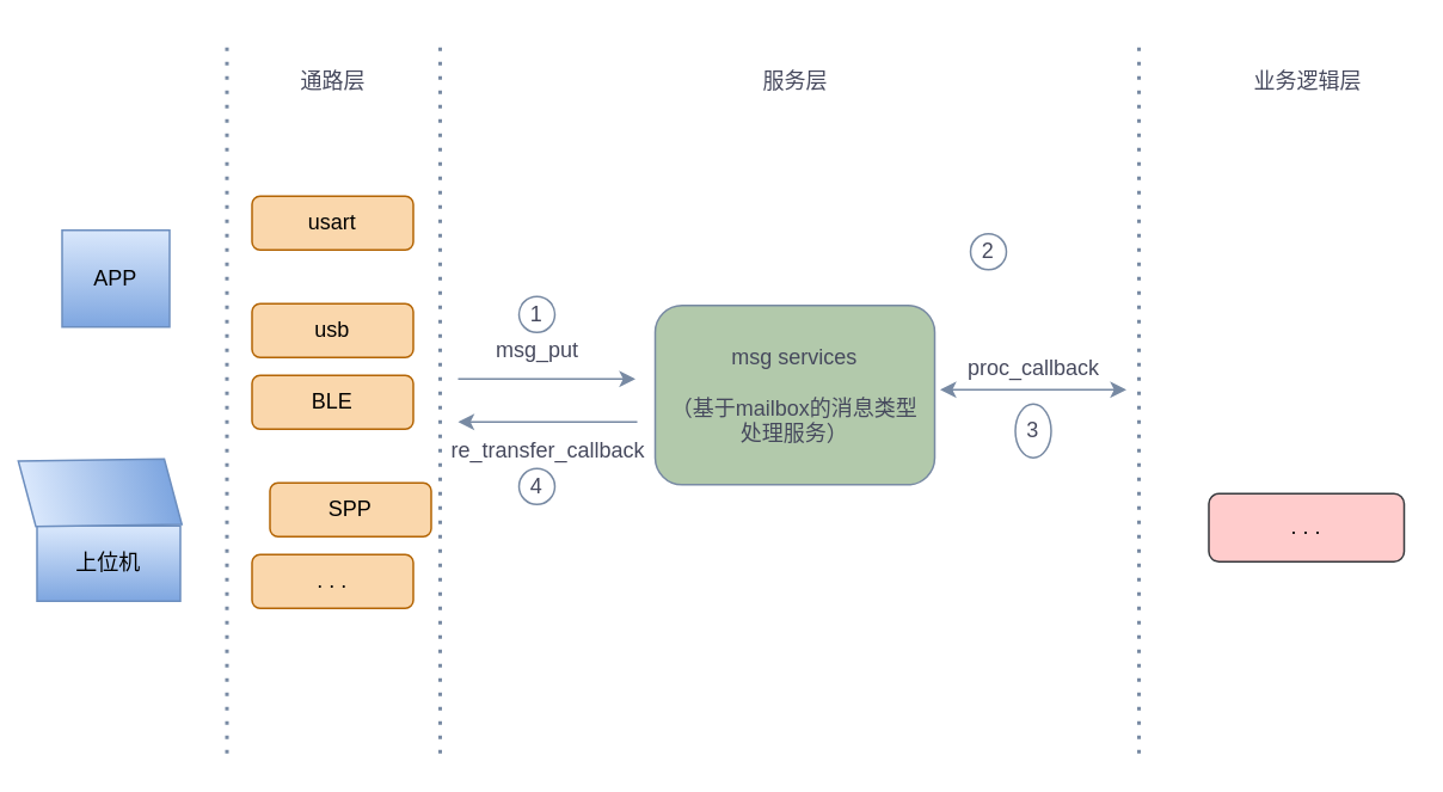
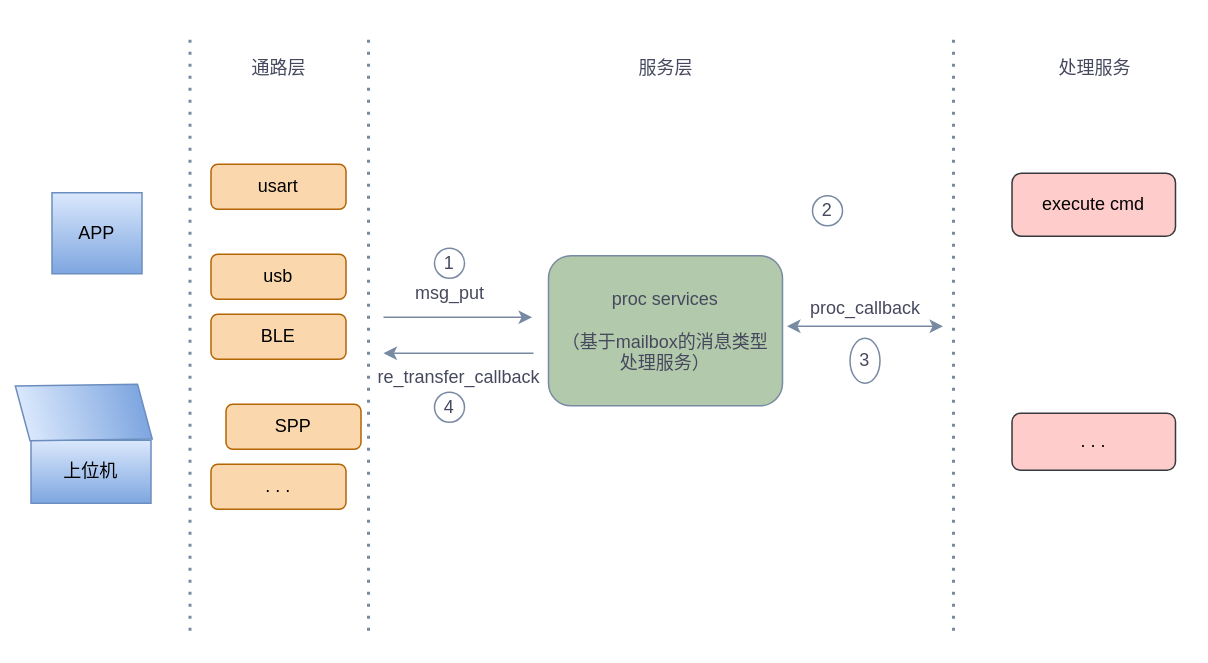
  <mxCell id="0" />
  <mxCell id="1" parent="0" />
  <mxCell id="2" value="" style="endArrow=none;dashed=1;html=1;dashPattern=1 3;strokeWidth=2;rounded=0;strokeColor=#788AA3;fontColor=#46495D;" edge="1" parent="1"><mxGeometry width="50" height="50" relative="1" as="geometry"><mxPoint x="245" y="420" as="sourcePoint" /><mxPoint x="245" y="20" as="targetPoint" /></mxGeometry></mxCell>
- <mxCell id="3" value="msg services&lt;br&gt;&lt;br&gt;（基于mailbox的消息类型&lt;br&gt;处理服务）" style="rounded=1;whiteSpace=wrap;html=1;fillColor=#B2C9AB;strokeColor=#788AA3;fontColor=#46495D;" vertex="1" parent="1"><mxGeometry x="365" y="170" width="156" height="100" as="geometry" /></mxCell>
+ <mxCell id="3" value="proc services&lt;br&gt;&lt;br&gt;（基于mailbox的消息类型&lt;br&gt;处理服务）" style="rounded=1;whiteSpace=wrap;html=1;fillColor=#B2C9AB;strokeColor=#788AA3;fontColor=#46495D;" vertex="1" parent="1"><mxGeometry x="365" y="170" width="156" height="100" as="geometry" /></mxCell>
  <mxCell id="4" value="" style="endArrow=none;dashed=1;html=1;dashPattern=1 3;strokeWidth=2;rounded=0;strokeColor=#788AA3;fontColor=#46495D;" edge="1" parent="1"><mxGeometry width="50" height="50" relative="1" as="geometry"><mxPoint x="635" y="420" as="sourcePoint" /><mxPoint x="635" y="20" as="targetPoint" /></mxGeometry></mxCell>
  <mxCell id="5" value="" style="endArrow=classic;html=1;rounded=0;strokeColor=#788AA3;fontColor=#46495D;" edge="1" parent="1"><mxGeometry width="50" height="50" relative="1" as="geometry"><mxPoint x="255" y="211" as="sourcePoint" /><mxPoint x="354" y="211" as="targetPoint" /><Array as="points"><mxPoint x="304" y="211" /></Array></mxGeometry></mxCell>
  <mxCell id="6" value="" style="endArrow=classic;html=1;rounded=0;strokeColor=#788AA3;fontColor=#46495D;" edge="1" parent="1"><mxGeometry width="50" height="50" relative="1" as="geometry"><mxPoint x="355" y="235" as="sourcePoint" /><mxPoint x="255" y="235" as="targetPoint" /></mxGeometry></mxCell>
  <mxCell id="7" value="" style="endArrow=classic;startArrow=classic;html=1;rounded=0;strokeColor=#788AA3;fontColor=#46495D;" edge="1" parent="1"><mxGeometry width="50" height="50" relative="1" as="geometry"><mxPoint x="524" y="217" as="sourcePoint" /><mxPoint x="628" y="217" as="targetPoint" /></mxGeometry></mxCell>
  <mxCell id="8" value="msg_put" style="text;html=1;align=center;verticalAlign=middle;resizable=0;points=[];autosize=1;strokeColor=none;fillColor=none;fontColor=#46495D;" vertex="1" parent="1"><mxGeometry x="269" y="185" width="60" height="20" as="geometry" /></mxCell>
  <mxCell id="9" value="4" style="ellipse;whiteSpace=wrap;html=1;aspect=fixed;rounded=0;sketch=0;fontColor=#46495D;strokeColor=#788AA3;fillColor=#FFFFFF;" vertex="1" parent="1"><mxGeometry x="289" y="261" width="20" height="20" as="geometry" /></mxCell>
  <mxCell id="10" value="3" style="ellipse;whiteSpace=wrap;html=1;aspect=fixed;rounded=0;sketch=0;fontColor=#46495D;strokeColor=#788AA3;fillColor=#FFFFFF;" vertex="1" parent="1"><mxGeometry x="566" y="225" width="20" height="30" as="geometry" /></mxCell>
  <mxCell id="11" value="2" style="ellipse;whiteSpace=wrap;html=1;aspect=fixed;rounded=0;sketch=0;fontColor=#46495D;strokeColor=#788AA3;fillColor=#FFFFFF;" vertex="1" parent="1"><mxGeometry x="541" y="130" width="20" height="20" as="geometry" /></mxCell>
  <mxCell id="12" value="1" style="ellipse;whiteSpace=wrap;html=1;aspect=fixed;rounded=0;sketch=0;fontColor=#46495D;strokeColor=#788AA3;fillColor=#FFFFFF;" vertex="1" parent="1"><mxGeometry x="289" y="165" width="20" height="20" as="geometry" /></mxCell>
  <mxCell id="13" value="proc_callback" style="text;html=1;align=center;verticalAlign=middle;resizable=0;points=[];autosize=1;strokeColor=none;fillColor=none;fontColor=#46495D;" vertex="1" parent="1"><mxGeometry x="531" y="195" width="90" height="20" as="geometry" /></mxCell>
  <mxCell id="14" value="&lt;span style=&quot;text-align: left&quot;&gt;re_transfer_callback&lt;/span&gt;" style="text;html=1;align=center;verticalAlign=middle;resizable=0;points=[];autosize=1;strokeColor=none;fillColor=none;fontColor=#46495D;" vertex="1" parent="1"><mxGeometry x="245" y="241" width="120" height="20" as="geometry" /></mxCell>
+ <mxCell id="15" value="execute cmd" style="rounded=1;whiteSpace=wrap;html=1;sketch=0;fillColor=#ffcccc;strokeColor=#36393d;" vertex="1" parent="1"><mxGeometry x="674" y="115" width="109" height="42" as="geometry" /></mxCell>
  <mxCell id="16" value=". . ." style="rounded=1;whiteSpace=wrap;html=1;sketch=0;fillColor=#ffcccc;strokeColor=#36393d;" vertex="1" parent="1"><mxGeometry x="674" y="275" width="109" height="38" as="geometry" /></mxCell>
  <mxCell id="17" value="" style="endArrow=none;dashed=1;html=1;dashPattern=1 3;strokeWidth=2;rounded=0;strokeColor=#788AA3;fontColor=#46495D;" edge="1" parent="1"><mxGeometry width="50" height="50" relative="1" as="geometry"><mxPoint x="126" y="420" as="sourcePoint" /><mxPoint x="126" y="20" as="targetPoint" /></mxGeometry></mxCell>
  <mxCell id="18" value="usart" style="rounded=1;whiteSpace=wrap;html=1;sketch=0;fillColor=#fad7ac;strokeColor=#b46504;" vertex="1" parent="1"><mxGeometry x="140" y="109" width="90" height="30" as="geometry" /></mxCell>
  <mxCell id="19" value="usb" style="rounded=1;whiteSpace=wrap;html=1;sketch=0;fillColor=#fad7ac;strokeColor=#b46504;" vertex="1" parent="1"><mxGeometry x="140" y="169" width="90" height="30" as="geometry" /></mxCell>
  <mxCell id="20" value="BLE" style="rounded=1;whiteSpace=wrap;html=1;sketch=0;fillColor=#fad7ac;strokeColor=#b46504;" vertex="1" parent="1"><mxGeometry x="140" y="209" width="90" height="30" as="geometry" /></mxCell>
  <mxCell id="21" value="SPP" style="rounded=1;whiteSpace=wrap;html=1;sketch=0;fillColor=#fad7ac;strokeColor=#b46504;" vertex="1" parent="1"><mxGeometry x="150" y="269" width="90" height="30" as="geometry" /></mxCell>
  <mxCell id="22" value=". . ." style="rounded=1;whiteSpace=wrap;html=1;sketch=0;fillColor=#fad7ac;strokeColor=#b46504;" vertex="1" parent="1"><mxGeometry x="140" y="309" width="90" height="30" as="geometry" /></mxCell>
  <mxCell id="23" value="APP" style="rounded=0;whiteSpace=wrap;html=1;sketch=0;strokeColor=#6c8ebf;fillColor=#dae8fc;gradientColor=#7ea6e0;" vertex="1" parent="1"><mxGeometry x="34" y="128" width="60" height="54" as="geometry" /></mxCell>
  <mxCell id="24" value="上位机" style="rounded=0;whiteSpace=wrap;html=1;sketch=0;fillColor=#dae8fc;strokeColor=#6c8ebf;gradientColor=#7ea6e0;" vertex="1" parent="1"><mxGeometry x="20" y="293" width="80" height="42" as="geometry" /></mxCell>
  <mxCell id="25" value="" style="shape=parallelogram;perimeter=parallelogramPerimeter;whiteSpace=wrap;html=1;fixedSize=1;rounded=0;sketch=0;strokeColor=#6c8ebf;fillColor=#dae8fc;rotation=-105;gradientColor=#7ea6e0;" vertex="1" parent="1"><mxGeometry x="26.26" y="234.99" width="57.85" height="78.99" as="geometry" /></mxCell>
  <mxCell id="26" value="通路层" style="text;html=1;align=center;verticalAlign=middle;resizable=0;points=[];autosize=1;strokeColor=none;fillColor=none;fontColor=#46495D;" vertex="1" parent="1"><mxGeometry x="160" y="35" width="50" height="20" as="geometry" /></mxCell>
  <mxCell id="27" value="服务层" style="text;html=1;align=center;verticalAlign=middle;resizable=0;points=[];autosize=1;strokeColor=none;fillColor=none;fontColor=#46495D;" vertex="1" parent="1"><mxGeometry x="418" y="35" width="50" height="20" as="geometry" /></mxCell>
- <mxCell id="28" value="业务逻辑层" style="text;html=1;align=center;verticalAlign=middle;resizable=0;points=[];autosize=1;strokeColor=none;fillColor=none;fontColor=#46495D;" vertex="1" parent="1"><mxGeometry x="688.5" y="35" width="80" height="20" as="geometry" /></mxCell>
+ <mxCell id="28" value="处理服务" style="text;html=1;align=center;verticalAlign=middle;resizable=0;points=[];autosize=1;strokeColor=none;fillColor=none;fontColor=#46495D;" vertex="1" parent="1"><mxGeometry x="688.5" y="35" width="80" height="20" as="geometry" /></mxCell>
